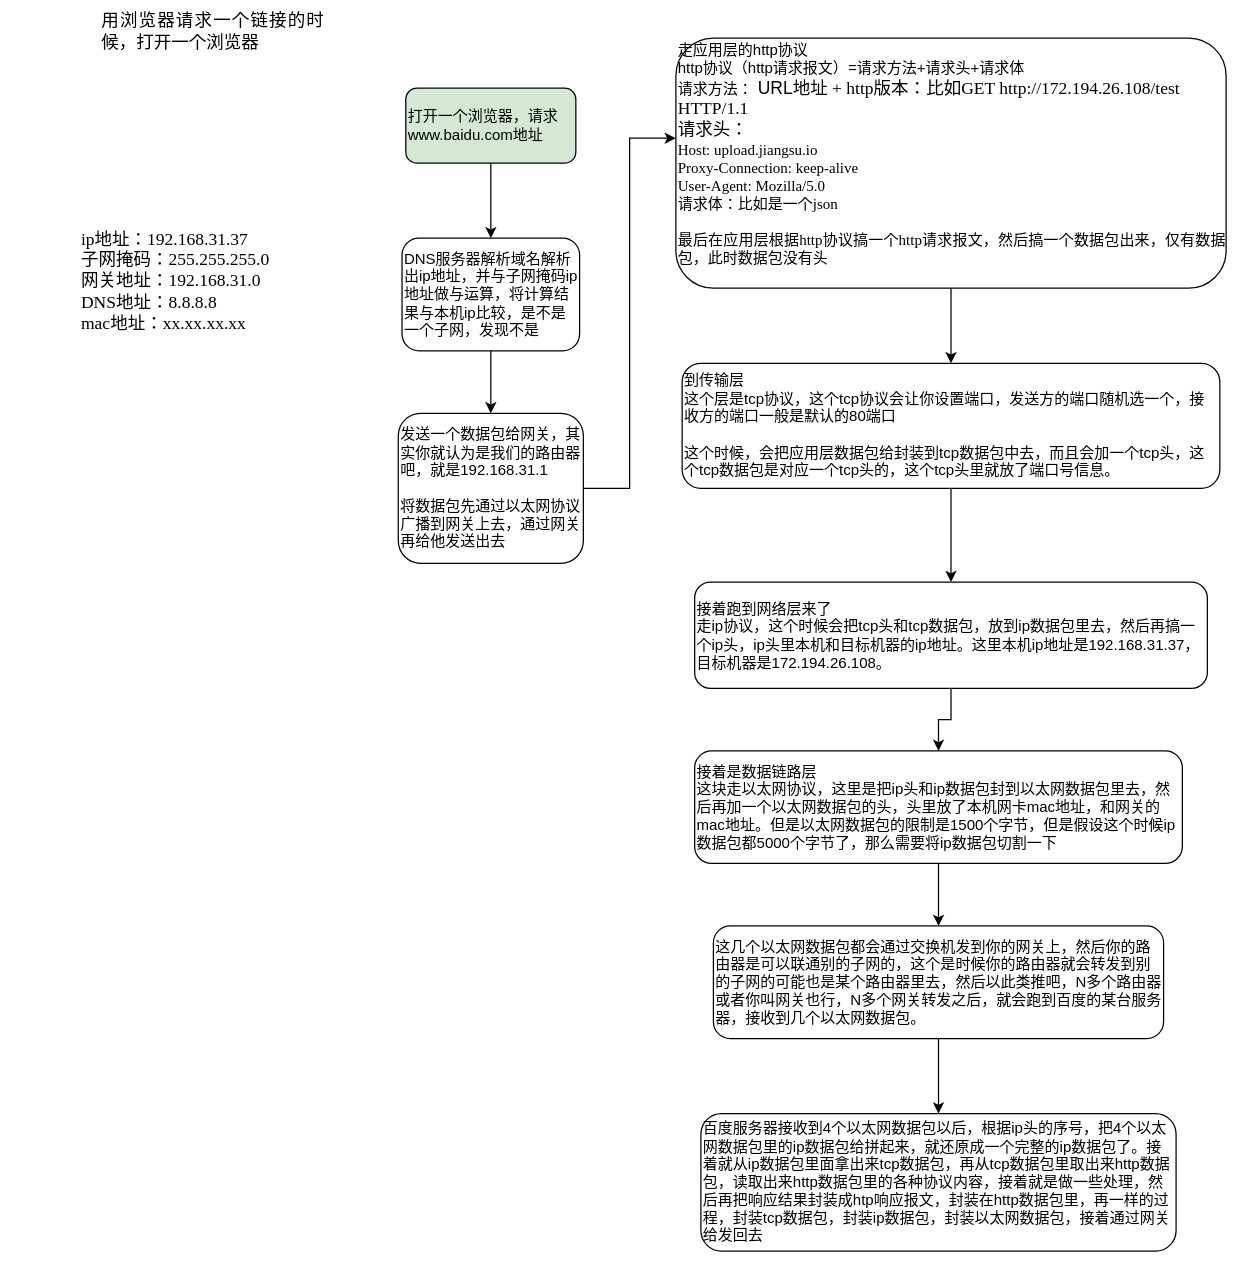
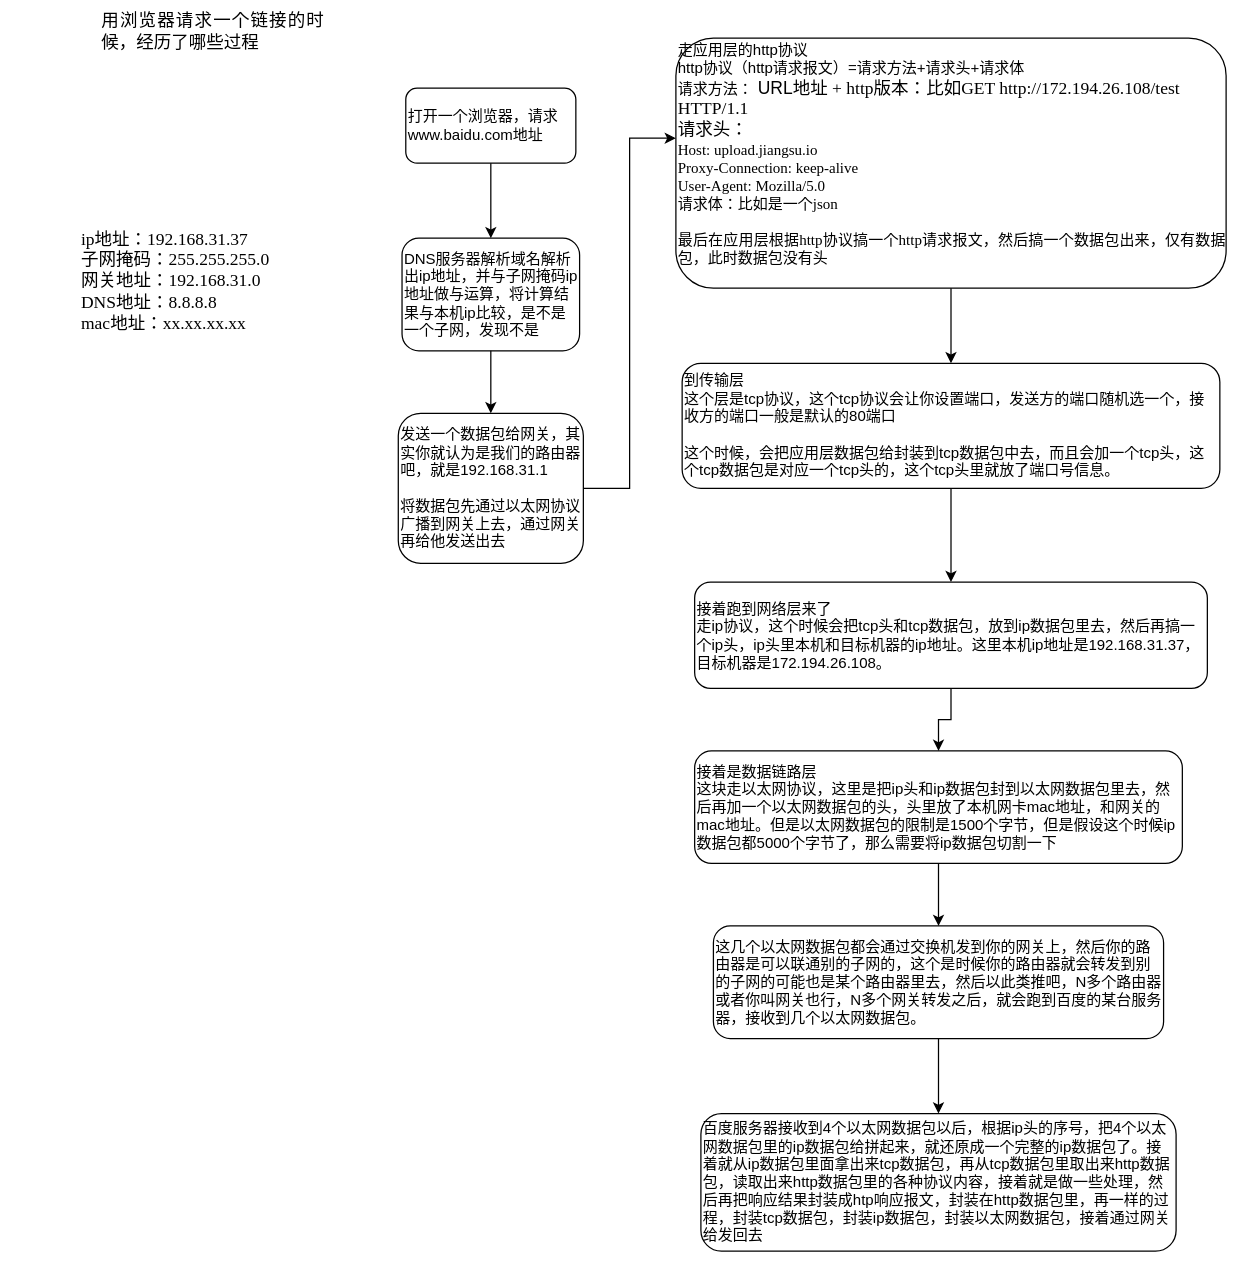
  <mxCell id="0" />
  <mxCell id="1" parent="0" />
  <mxCell id="2" value="" style="group" vertex="1" connectable="0" parent="1"><mxGeometry x="20" y="20" width="960" height="980" as="geometry" /></mxCell>
  <mxCell id="3" value="&lt;p class=&quot;MsoNormal&quot; style=&quot;margin: 0pt 0pt 0.0pt ; text-align: justify ; font-family: &amp;#34;calibri&amp;#34; ; font-size: 10.5pt&quot;&gt;&lt;span style=&quot;font-size: 10.5pt&quot;&gt;ip&lt;font face=&quot;宋体&quot;&gt;地址：&lt;/font&gt;&lt;font face=&quot;Calibri&quot;&gt;192.168.31.37&lt;/font&gt;&lt;/span&gt;&lt;span style=&quot;font-size: 10.5pt&quot;&gt;&lt;/span&gt;&lt;/p&gt;&lt;p class=&quot;MsoNormal&quot; style=&quot;margin: 0pt 0pt 0.0pt ; text-align: justify ; font-family: &amp;#34;calibri&amp;#34; ; font-size: 10.5pt&quot;&gt;&lt;span style=&quot;font-size: 10.5pt&quot;&gt;&lt;font face=&quot;宋体&quot;&gt;子网掩码：&lt;/font&gt;255.255.255.0&lt;/span&gt;&lt;span style=&quot;font-size: 10.5pt&quot;&gt;&lt;/span&gt;&lt;/p&gt;&lt;p class=&quot;MsoNormal&quot; style=&quot;margin: 0pt 0pt 0.0pt ; text-align: justify ; font-family: &amp;#34;calibri&amp;#34; ; font-size: 10.5pt&quot;&gt;&lt;span style=&quot;font-size: 10.5pt&quot;&gt;&lt;font face=&quot;宋体&quot;&gt;网关地址：&lt;/font&gt;192.168.31.0&lt;/span&gt;&lt;span style=&quot;font-size: 10.5pt&quot;&gt;&lt;/span&gt;&lt;/p&gt;&lt;p class=&quot;MsoNormal&quot; style=&quot;margin: 0pt 0pt 0.0pt ; text-align: justify ; font-family: &amp;#34;calibri&amp;#34; ; font-size: 10.5pt&quot;&gt;&lt;span style=&quot;font-size: 10.5pt&quot;&gt;DNS&lt;font face=&quot;宋体&quot;&gt;地址：&lt;/font&gt;&lt;font face=&quot;Calibri&quot;&gt;8.8.8.8&lt;/font&gt;&lt;/span&gt;&lt;/p&gt;&lt;p class=&quot;MsoNormal&quot; style=&quot;margin: 0pt 0pt 0.0pt ; text-align: justify ; font-family: &amp;#34;calibri&amp;#34; ; font-size: 10.5pt&quot;&gt;&lt;span style=&quot;font-size: 10.5pt&quot;&gt;&lt;font face=&quot;Calibri&quot;&gt;mac地址：xx.xx.xx.xx&lt;/font&gt;&lt;/span&gt;&lt;/p&gt;" style="text;html=1;strokeColor=none;fillColor=none;align=center;verticalAlign=middle;whiteSpace=wrap;rounded=0;" vertex="1" parent="2"><mxGeometry y="150" width="240" height="110" as="geometry" /></mxCell>
  <mxCell id="4" value="走应用层的http协议&lt;br&gt;http协议（http请求报文）=请求方法+请求头+请求体&lt;br&gt;请求方法：&lt;span style=&quot;font-size: 10.5pt ; text-align: justify&quot;&gt;&amp;nbsp;URL&lt;/span&gt;&lt;font face=&quot;宋体&quot; style=&quot;font-size: 10.5pt ; text-align: justify&quot;&gt;地址 &lt;/font&gt;&lt;font face=&quot;Calibri&quot; style=&quot;font-size: 10.5pt ; text-align: justify&quot;&gt;+ http&lt;/font&gt;&lt;font face=&quot;宋体&quot; style=&quot;font-size: 10.5pt ; text-align: justify&quot;&gt;版本：比如&lt;/font&gt;&lt;font face=&quot;Calibri&quot; style=&quot;text-align: justify&quot;&gt;&lt;span style=&quot;font-size: 10.5pt&quot;&gt;GET http://172.194.26.108/test HTTP/1.1&lt;/span&gt;&lt;br&gt;&lt;span style=&quot;font-size: 14px&quot;&gt;请求头：&lt;br&gt;&lt;/span&gt;&lt;div&gt;Host: upload.jiangsu.io&lt;/div&gt;&lt;div&gt;Proxy-Connection: keep-alive&lt;/div&gt;&lt;div&gt;User-Agent: Mozilla/5.0&lt;/div&gt;&lt;div&gt;请求体：比如是一个json&lt;/div&gt;&lt;div&gt;&lt;br&gt;&lt;/div&gt;&lt;div&gt;最后在应用层根据http协议搞一个http请求报文，然后搞一个数据包出来，仅有数据包，此时数据包没有头&lt;/div&gt;&lt;div&gt;&lt;br&gt;&lt;/div&gt;&lt;/font&gt;" style="rounded=1;whiteSpace=wrap;html=1;align=left;" vertex="1" parent="2"><mxGeometry x="520" y="10" width="440" height="200" as="geometry" /></mxCell>
  <mxCell id="5" value="到传输层&lt;br&gt;这个层是tcp协议，这个tcp协议会让你设置端口，发送方的端口随机选一个，接收方的端口一般是默认的80端口&lt;br&gt;&lt;br&gt;这个时候，会把应用层数据包给封装到tcp数据包中去，而且会加一个tcp头，这个tcp数据包是对应一个tcp头的，这个tcp头里就放了端口号信息。" style="rounded=1;whiteSpace=wrap;html=1;align=left;" vertex="1" parent="2"><mxGeometry x="525" y="270" width="430" height="100" as="geometry" /></mxCell>
  <mxCell id="6" value="接着跑到网络层来了&lt;br&gt;走ip协议，这个时候会把tcp头和tcp数据包，放到ip数据包里去，然后再搞一个ip头，ip头里本机和目标机器的ip地址。这里本机ip地址是192.168.31.37，目标机器是172.194.26.108。" style="rounded=1;whiteSpace=wrap;html=1;align=left;" vertex="1" parent="2"><mxGeometry x="535" y="445" width="410" height="85" as="geometry" /></mxCell>
  <mxCell id="7" value="接着是数据链路层&lt;br&gt;这块走以太网协议，这里是把ip头和ip数据包封到以太网数据包里去，然后再加一个以太网数据包的头，头里放了本机网卡mac地址，和网关的mac地址。但是以太网数据包的限制是1500个字节，但是假设这个时候ip数据包都5000个字节了，那么需要将ip数据包切割一下" style="rounded=1;whiteSpace=wrap;html=1;align=left;" vertex="1" parent="2"><mxGeometry x="535" y="580" width="390" height="90" as="geometry" /></mxCell>
  <mxCell id="8" value="这几个以太网数据包都会通过交换机发到你的网关上，然后你的路由器是可以联通别的子网的，这个是时候你的路由器就会转发到别的子网的可能也是某个路由器里去，然后以此类推吧，N多个路由器或者你叫网关也行，N多个网关转发之后，就会跑到百度的某台服务器，接收到几个以太网数据包。" style="rounded=1;whiteSpace=wrap;html=1;align=left;" vertex="1" parent="2"><mxGeometry x="550" y="720" width="360" height="90" as="geometry" /></mxCell>
  <mxCell id="9" value="百度服务器接收到4个以太网数据包以后，根据ip头的序号，把4个以太网数据包里的ip数据包给拼起来，就还原成一个完整的ip数据包了。接着就从ip数据包里面拿出来tcp数据包，再从tcp数据包里取出来http数据包，读取出来http数据包里的各种协议内容，接着就是做一些处理，然后再把响应结果封装成htp响应报文，封装在http数据包里，再一样的过程，封装tcp数据包，封装ip数据包，封装以太网数据包，接着通过网关给发回去" style="rounded=1;whiteSpace=wrap;html=1;align=left;" vertex="1" parent="2"><mxGeometry x="540" y="870" width="380" height="110" as="geometry" /></mxCell>
  <mxCell id="10" value="" style="group" vertex="1" connectable="0" parent="2"><mxGeometry x="60" width="386" height="430" as="geometry" /></mxCell>
- <mxCell id="11" value="&lt;p class=&quot;MsoNormal&quot; style=&quot;margin: 0pt 0pt 0.0pt ; text-align: justify ; font-family: &amp;#34;calibri&amp;#34; ; font-size: 10.5pt&quot;&gt;&lt;span style=&quot;font-size: 10.5pt&quot;&gt;&lt;font face=&quot;宋体&quot;&gt;用浏览器请求一个链接的时候，打开一个浏览器&lt;/font&gt;&lt;/span&gt;&lt;/p&gt;" style="text;html=1;strokeColor=none;fillColor=none;align=center;verticalAlign=middle;whiteSpace=wrap;rounded=0;" vertex="1" parent="10"><mxGeometry width="180" height="10" as="geometry" /></mxCell>
- <mxCell id="12" value="打开一个浏览器，请求www.baidu.com地址" style="rounded=1;whiteSpace=wrap;html=1;align=left;fillColor=#d5e8d4;" vertex="1" parent="10"><mxGeometry x="244" y="50" width="136" height="60" as="geometry" /></mxCell>
+ <mxCell id="11" value="&lt;p class=&quot;MsoNormal&quot; style=&quot;margin: 0pt 0pt 0.0pt ; text-align: justify ; font-family: &amp;#34;calibri&amp;#34; ; font-size: 10.5pt&quot;&gt;&lt;span style=&quot;font-size: 10.5pt&quot;&gt;&lt;font face=&quot;宋体&quot;&gt;用浏览器请求一个链接的时候，经历了哪些过程&lt;/font&gt;&lt;/span&gt;&lt;/p&gt;" style="text;html=1;strokeColor=none;fillColor=none;align=center;verticalAlign=middle;whiteSpace=wrap;rounded=0;" vertex="1" parent="10"><mxGeometry width="180" height="10" as="geometry" /></mxCell>
+ <mxCell id="12" value="打开一个浏览器，请求www.baidu.com地址" style="rounded=1;whiteSpace=wrap;html=1;align=left;" vertex="1" parent="10"><mxGeometry x="244" y="50" width="136" height="60" as="geometry" /></mxCell>
  <mxCell id="13" value="DNS服务器解析域名解析出ip地址，并与子网掩码ip地址做与运算，将计算结果与本机ip比较，是不是一个子网，发现不是&lt;br&gt;" style="rounded=1;whiteSpace=wrap;html=1;align=left;" vertex="1" parent="10"><mxGeometry x="241" y="170" width="142" height="90" as="geometry" /></mxCell>
  <mxCell id="14" value="" style="edgeStyle=orthogonalEdgeStyle;rounded=0;orthogonalLoop=1;jettySize=auto;html=1;" edge="1" parent="10" source="12" target="13"><mxGeometry relative="1" as="geometry" /></mxCell>
  <mxCell id="15" value="发送一个数据包给网关，其实你就认为是我们的路由器吧，就是192.168.31.1&lt;br&gt;&lt;br&gt;将数据包先通过以太网协议广播到网关上去，通过网关再给他发送出去" style="rounded=1;whiteSpace=wrap;html=1;align=left;" vertex="1" parent="10"><mxGeometry x="238" y="310" width="148" height="120" as="geometry" /></mxCell>
  <mxCell id="16" value="" style="edgeStyle=orthogonalEdgeStyle;rounded=0;orthogonalLoop=1;jettySize=auto;html=1;" edge="1" parent="10" source="13" target="15"><mxGeometry relative="1" as="geometry" /></mxCell>
  <mxCell id="17" style="edgeStyle=orthogonalEdgeStyle;rounded=0;orthogonalLoop=1;jettySize=auto;html=1;entryX=0;entryY=0.4;entryDx=0;entryDy=0;entryPerimeter=0;" edge="1" parent="2" source="15" target="4"><mxGeometry relative="1" as="geometry" /></mxCell>
  <mxCell id="18" value="" style="edgeStyle=orthogonalEdgeStyle;rounded=0;orthogonalLoop=1;jettySize=auto;html=1;" edge="1" parent="2" source="4" target="5"><mxGeometry relative="1" as="geometry" /></mxCell>
  <mxCell id="19" value="" style="edgeStyle=orthogonalEdgeStyle;rounded=0;orthogonalLoop=1;jettySize=auto;html=1;" edge="1" parent="2" source="5" target="6"><mxGeometry relative="1" as="geometry" /></mxCell>
  <mxCell id="20" value="" style="edgeStyle=orthogonalEdgeStyle;rounded=0;orthogonalLoop=1;jettySize=auto;html=1;" edge="1" parent="2" source="6" target="7"><mxGeometry relative="1" as="geometry" /></mxCell>
  <mxCell id="21" value="" style="edgeStyle=orthogonalEdgeStyle;rounded=0;orthogonalLoop=1;jettySize=auto;html=1;" edge="1" parent="2" source="7" target="8"><mxGeometry relative="1" as="geometry" /></mxCell>
  <mxCell id="22" value="" style="edgeStyle=orthogonalEdgeStyle;rounded=0;orthogonalLoop=1;jettySize=auto;html=1;" edge="1" parent="2" source="8" target="9"><mxGeometry relative="1" as="geometry" /></mxCell>
